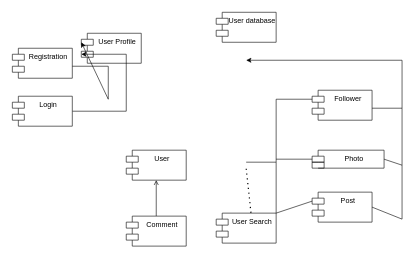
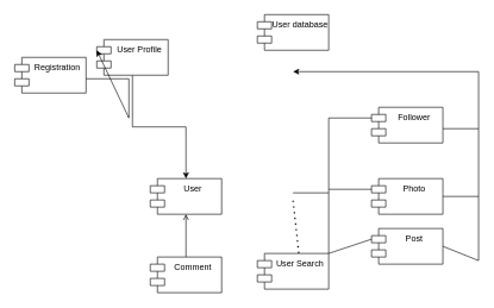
  <mxCell id="0" />
  <mxCell id="1" parent="0" />
  <mxCell id="2" value="User" style="shape=module;align=left;spacingLeft=20;align=center;verticalAlign=top;" parent="1" vertex="1"><mxGeometry x="210" y="250" width="100" height="50" as="geometry" /></mxCell>
+ <mxCell id="3" value="" style="edgeStyle=orthogonalEdgeStyle;rounded=0;orthogonalLoop=1;jettySize=auto;html=1;" edge="1" parent="1" source="4" target="2"><mxGeometry relative="1" as="geometry" /></mxCell>
  <mxCell id="4" value="User Profile" style="shape=module;align=left;spacingLeft=20;align=center;verticalAlign=top;" vertex="1" parent="1"><mxGeometry x="135" y="55" width="100" height="50" as="geometry" /></mxCell>
  <mxCell id="5" value="User database" style="shape=module;align=left;spacingLeft=20;align=center;verticalAlign=top;" vertex="1" parent="1"><mxGeometry x="360" y="20" width="100" height="50" as="geometry" /></mxCell>
  <mxCell id="6" value="Registration" style="shape=module;align=left;spacingLeft=20;align=center;verticalAlign=top;" vertex="1" parent="1"><mxGeometry x="20" y="80" width="100" height="50" as="geometry" /></mxCell>
- <mxCell id="7" value="" style="edgeStyle=orthogonalEdgeStyle;rounded=0;orthogonalLoop=1;jettySize=auto;html=1;entryX=0;entryY=0;entryDx=0;entryDy=35;entryPerimeter=0;" edge="1" parent="1" source="8" target="4"><mxGeometry relative="1" as="geometry"><Array as="points"><mxPoint x="210" y="185" /></Array></mxGeometry></mxCell>
- <mxCell id="8" value="Login" style="shape=module;align=left;spacingLeft=20;align=center;verticalAlign=top;" vertex="1" parent="1"><mxGeometry x="20" y="160" width="100" height="50" as="geometry" /></mxCell>
  <mxCell id="9" value="Post" style="shape=module;align=left;spacingLeft=20;align=center;verticalAlign=top;" vertex="1" parent="1"><mxGeometry x="520" y="320" width="100" height="50" as="geometry" /></mxCell>
  <mxCell id="10" value="" style="edgeStyle=orthogonalEdgeStyle;rounded=0;orthogonalLoop=1;jettySize=auto;html=1;endArrow=open;" edge="1" parent="1" source="11" target="2"><mxGeometry relative="1" as="geometry" /></mxCell>
  <mxCell id="11" value="Comment" style="shape=module;align=left;spacingLeft=20;align=center;verticalAlign=top;" vertex="1" parent="1"><mxGeometry x="210" y="360" width="100" height="50" as="geometry" /></mxCell>
  <mxCell id="12" value="" style="endArrow=classic;html=1;rounded=0;entryX=0;entryY=0;entryDx=0;entryDy=15;entryPerimeter=0;" edge="1" parent="1" target="4"><mxGeometry width="50" height="50" relative="1" as="geometry"><mxPoint x="120" y="110" as="sourcePoint" /><mxPoint x="170" y="60" as="targetPoint" /><Array as="points"><mxPoint x="180" y="110" /><mxPoint x="180" y="165" /></Array></mxGeometry></mxCell>
  <mxCell id="13" value="User Search" style="shape=module;align=left;spacingLeft=20;align=center;verticalAlign=top;" vertex="1" parent="1"><mxGeometry x="360" y="355" width="100" height="50" as="geometry" /></mxCell>
  <mxCell id="14" value="" style="endArrow=none;dashed=1;html=1;dashPattern=1 3;strokeWidth=2;rounded=0;exitX=0.58;exitY=-0.01;exitDx=0;exitDy=0;exitPerimeter=0;" edge="1" parent="1" source="13"><mxGeometry width="50" height="50" relative="1" as="geometry"><mxPoint x="390" y="320" as="sourcePoint" /><mxPoint x="410" y="280" as="targetPoint" /></mxGeometry></mxCell>
- <mxCell id="15" value="Photo" style="shape=module;align=left;spacingLeft=20;align=center;verticalAlign=top;" vertex="1" parent="1"><mxGeometry x="520" y="250" width="120" height="30" as="geometry" /></mxCell>
+ <mxCell id="15" value="Photo" style="shape=module;align=left;spacingLeft=20;align=center;verticalAlign=top;" vertex="1" parent="1"><mxGeometry x="520" y="250" width="100" height="50" as="geometry" /></mxCell>
  <mxCell id="16" value="Follower" style="shape=module;align=left;spacingLeft=20;align=center;verticalAlign=top;" vertex="1" parent="1"><mxGeometry x="520" y="150" width="100" height="50" as="geometry" /></mxCell>
  <mxCell id="17" value="" style="endArrow=classic;html=1;rounded=0;" edge="1" parent="1"><mxGeometry width="50" height="50" relative="1" as="geometry"><mxPoint x="620" y="180" as="sourcePoint" /><mxPoint x="410" y="100" as="targetPoint" /><Array as="points"><mxPoint x="670" y="180" /><mxPoint x="670" y="100" /></Array></mxGeometry></mxCell>
  <mxCell id="18" value="" style="endArrow=none;html=1;rounded=0;exitX=1;exitY=0.5;exitDx=0;exitDy=0;" edge="1" parent="1" source="9"><mxGeometry width="50" height="50" relative="1" as="geometry"><mxPoint x="390" y="320" as="sourcePoint" /><mxPoint x="670" y="180" as="targetPoint" /><Array as="points"><mxPoint x="670" y="365" /></Array></mxGeometry></mxCell>
  <mxCell id="19" value="" style="endArrow=none;html=1;rounded=0;exitX=1;exitY=0.5;exitDx=0;exitDy=0;" edge="1" parent="1" source="15"><mxGeometry width="50" height="50" relative="1" as="geometry"><mxPoint x="390" y="320" as="sourcePoint" /><mxPoint x="670" y="275" as="targetPoint" /></mxGeometry></mxCell>
  <mxCell id="20" value="" style="endArrow=none;html=1;rounded=0;entryX=0;entryY=0;entryDx=0;entryDy=15;entryPerimeter=0;" edge="1" parent="1" target="16"><mxGeometry width="50" height="50" relative="1" as="geometry"><mxPoint x="410" y="270" as="sourcePoint" /><mxPoint x="440" y="270" as="targetPoint" /><Array as="points"><mxPoint x="460" y="270" /><mxPoint x="460" y="165" /></Array></mxGeometry></mxCell>
  <mxCell id="21" value="" style="endArrow=none;html=1;rounded=0;entryX=0;entryY=0;entryDx=0;entryDy=15;entryPerimeter=0;" edge="1" parent="1" target="15"><mxGeometry width="50" height="50" relative="1" as="geometry"><mxPoint x="460" y="265" as="sourcePoint" /><mxPoint x="440" y="270" as="targetPoint" /></mxGeometry></mxCell>
  <mxCell id="22" value="" style="endArrow=none;html=1;rounded=0;exitX=0;exitY=0;exitDx=0;exitDy=15;exitPerimeter=0;" edge="1" parent="1" source="9"><mxGeometry width="50" height="50" relative="1" as="geometry"><mxPoint x="460" y="350" as="sourcePoint" /><mxPoint x="460" y="270" as="targetPoint" /><Array as="points"><mxPoint x="460" y="355" /></Array></mxGeometry></mxCell>
